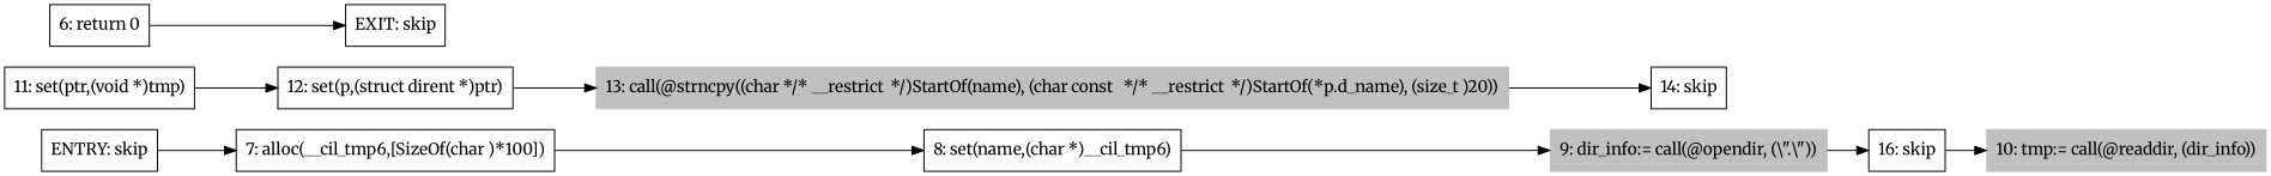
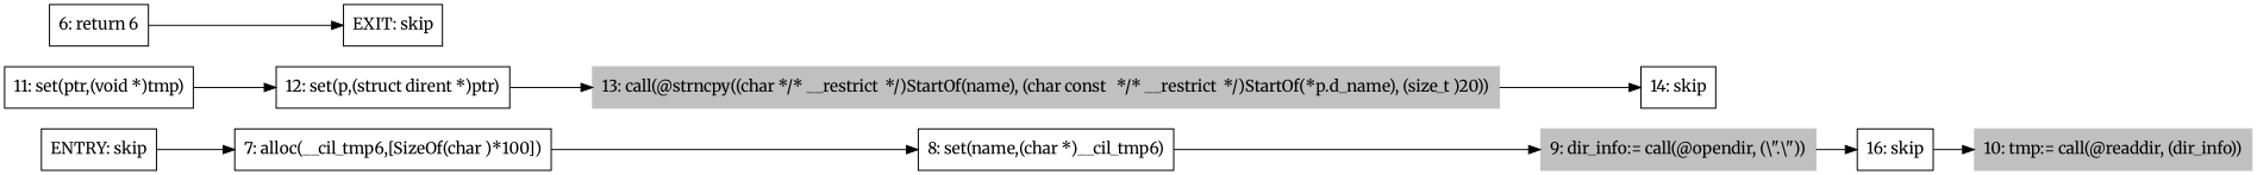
  digraph {
    fontname=Merriweather
    rankdir=LR
    node [fontname=Merriweather shape=box]
    edge [fontname=Merriweather]
    n1 [label="16: skip"]
    n2 [label="14: skip"]
    n3 [color=grey label="13: call(@strncpy((char */* __restrict  */)StartOf(name), (char const   */* __restrict  */)StartOf(*p.d_name), (size_t )20))" style=filled]
    n4 [label="12: set(p,(struct dirent *)ptr)"]
    n5 [label="11: set(ptr,(void *)tmp)"]
    n6 [color=grey label="10: tmp:= call(@readdir, (dir_info))" style=filled]
    n7 [color=grey label="9: dir_info:= call(@opendir, (\\\".\\\"))" style=filled]
    n8 [label="8: set(name,(char *)__cil_tmp6)"]
    n9 [label="7: alloc(__cil_tmp6,[SizeOf(char )*100])"]
-   n10 [label="6: return 0"]
+   n10 [label="6: return 6"]
    n11 [label="EXIT: skip"]
    n12 [label="ENTRY: skip"]
    subgraph sub_1 {
      n1
      n2
      n3
      n4
      n5
      n6
      n7
      n8
      n9
      n10
      n11
      n12
    }
    n1 -> n6
    n3 -> n2
    n4 -> n3
    n5 -> n4
    n7 -> n1
    n8 -> n7
    n9 -> n8
    n10 -> n11
    n12 -> n9
  }
